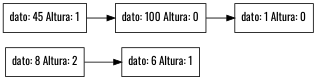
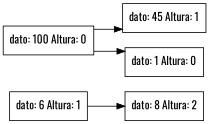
  digraph {
    concentrate=true
    fontname=Oswald
    rankdir=LR
    splines=ortho
    node [fontname=Oswald shape=record]
    edge [fontname=Oswald]
    n1 [label="{dato: 8  Altura: 2}"]
    n2 [label="{dato: 6  Altura: 1}"]
    n3 [label="{dato: 45  Altura: 1}"]
    n4 [label="{dato: 100  Altura: 0}"]
    n5 [label="{dato: 1  Altura: 0}"]
-   n1 -> n2
-   n3 -> n4
+   n2 -> n1
+   n4 -> n3
    n4 -> n5
  }
